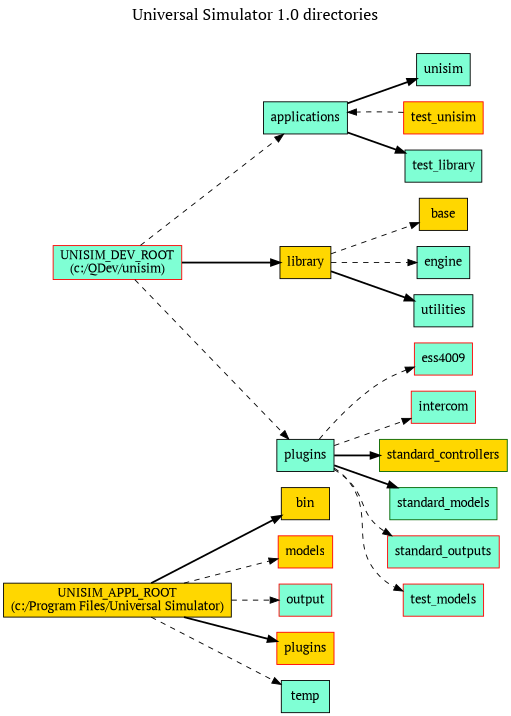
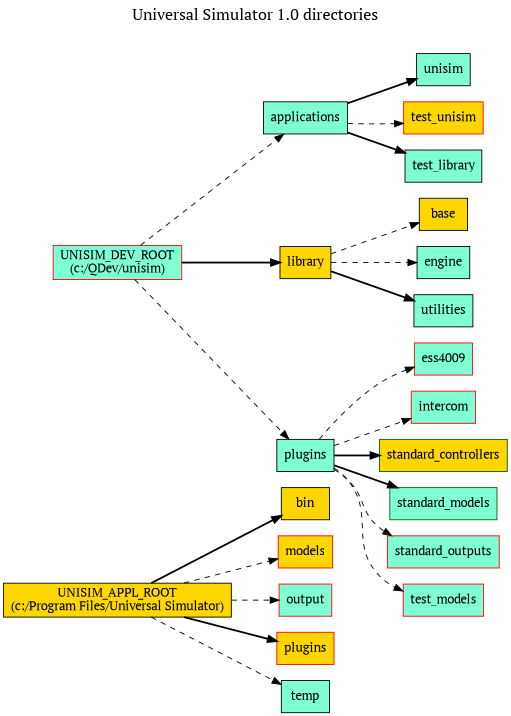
  digraph {
    fontname="PT Serif"
    fontsize=18
    label="Universal Simulator 1.0 directories"
    labelloc=t
    rankdir=LR
    node [color=black fillcolor=aquamarine fontname="PT Serif" shape=box style=filled]
    edge [fontname="PT Serif" style=dashed]
    n1 [fillcolor=gold label="UNISIM_APPL_ROOT\n(c:/Program Files/Universal Simulator)"]
    bin [fillcolor=gold]
    models [color=red fillcolor=gold]
    output [color=red]
    n5 [color=red fillcolor=gold label=plugins]
    temp
    n7 [color=red label="UNISIM_DEV_ROOT\n(c:/QDev/unisim)"]
    applications
    library [fillcolor=gold]
    n10 [label=plugins]
    unisim
    test_unisim [color=red fillcolor=gold]
    test_library
    base [fillcolor=gold]
    engine
    utilities
    n17 [color=red label=ess4009]
    intercom [color=red]
    standard_controllers [color=darkgreen fillcolor=gold]
    standard_models [color=darkgreen]
    standard_outputs [color=red]
    test_models [color=red]
    n1 -> bin [style=bold]
    n1 -> models
    n1 -> output
    n1 -> n5 [style=bold]
    n1 -> temp
    n7 -> applications
    n7 -> library [style=bold]
    n7 -> n10
    applications -> unisim [style=bold]
-   test_unisim -> applications
+   applications -> test_unisim
    applications -> test_library [style=bold]
    library -> base
    library -> engine
    library -> utilities [style=bold]
    n10 -> n17
    n10 -> intercom
    n10 -> standard_controllers [style=bold]
    n10 -> standard_models [style=bold]
    n10 -> standard_outputs
    n10 -> test_models
  }
